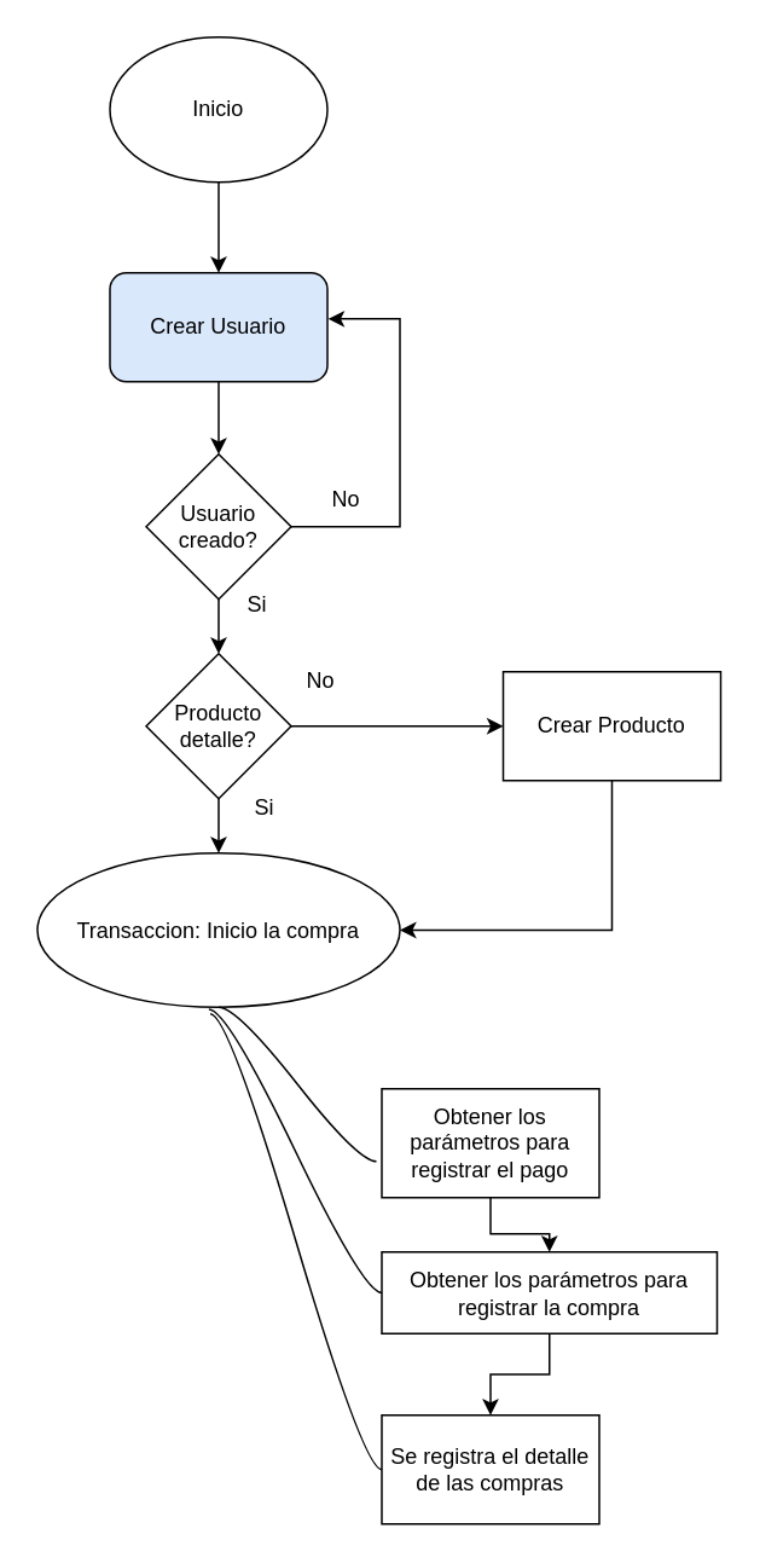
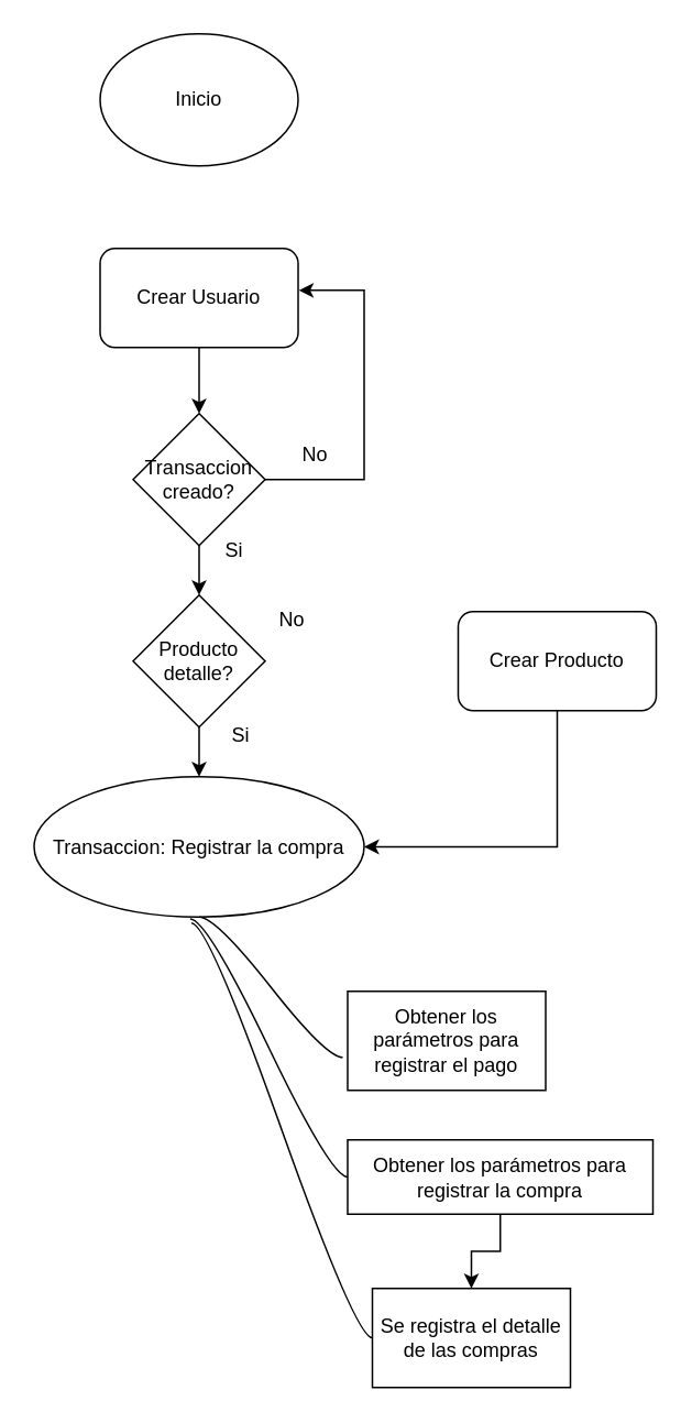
  <mxCell id="0" />
  <mxCell id="1" parent="0" />
- <mxCell id="2" value="" style="edgeStyle=orthogonalEdgeStyle;rounded=0;orthogonalLoop=1;jettySize=auto;html=1;" edge="1" parent="1" source="3" target="5"><mxGeometry relative="1" as="geometry" /></mxCell>
  <mxCell id="3" value="Inicio" style="ellipse;whiteSpace=wrap;html=1;" vertex="1" parent="1"><mxGeometry x="60" y="20" width="120" height="80" as="geometry" /></mxCell>
  <mxCell id="4" value="" style="edgeStyle=orthogonalEdgeStyle;rounded=0;orthogonalLoop=1;jettySize=auto;html=1;" edge="1" parent="1" source="5" target="7"><mxGeometry relative="1" as="geometry" /></mxCell>
- <mxCell id="5" value="Crear Usuario" style="rounded=1;whiteSpace=wrap;html=1;fillColor=#dae8fc;" vertex="1" parent="1"><mxGeometry x="60" y="150" width="120" height="60" as="geometry" /></mxCell>
+ <mxCell id="5" value="Crear Usuario" style="rounded=1;whiteSpace=wrap;html=1;" vertex="1" parent="1"><mxGeometry x="60" y="150" width="120" height="60" as="geometry" /></mxCell>
  <mxCell id="6" value="" style="edgeStyle=orthogonalEdgeStyle;rounded=0;orthogonalLoop=1;jettySize=auto;html=1;" edge="1" parent="1" source="7" target="12"><mxGeometry relative="1" as="geometry" /></mxCell>
- <mxCell id="7" value="Usuario creado?" style="rhombus;whiteSpace=wrap;html=1;" vertex="1" parent="1"><mxGeometry x="80" y="250" width="80" height="80" as="geometry" /></mxCell>
+ <mxCell id="7" value="Transaccion creado?" style="rhombus;whiteSpace=wrap;html=1;" vertex="1" parent="1"><mxGeometry x="80" y="250" width="80" height="80" as="geometry" /></mxCell>
  <mxCell id="8" value="" style="edgeStyle=orthogonalEdgeStyle;rounded=0;orthogonalLoop=1;jettySize=auto;html=1;exitX=1;exitY=0.5;exitDx=0;exitDy=0;entryX=1.003;entryY=0.423;entryDx=0;entryDy=0;entryPerimeter=0;" edge="1" parent="1" source="7" target="5"><mxGeometry relative="1" as="geometry"><mxPoint x="190" y="280" as="sourcePoint" /><mxPoint x="190" y="320" as="targetPoint" /><Array as="points"><mxPoint x="220" y="290" /><mxPoint x="220" y="175" /></Array></mxGeometry></mxCell>
  <mxCell id="9" value="No" style="text;html=1;align=center;verticalAlign=middle;resizable=0;points=[];autosize=1;strokeColor=none;fillColor=none;" vertex="1" parent="1"><mxGeometry x="170" y="260" width="40" height="30" as="geometry" /></mxCell>
- <mxCell id="10" value="" style="edgeStyle=orthogonalEdgeStyle;rounded=0;orthogonalLoop=1;jettySize=auto;html=1;" edge="1" parent="1" source="12" target="13"><mxGeometry relative="1" as="geometry" /></mxCell>
  <mxCell id="11" value="" style="edgeStyle=orthogonalEdgeStyle;rounded=0;orthogonalLoop=1;jettySize=auto;html=1;entryX=0.5;entryY=0;entryDx=0;entryDy=0;" edge="1" parent="1" source="12" target="25"><mxGeometry relative="1" as="geometry"><mxPoint x="120" y="460" as="targetPoint" /></mxGeometry></mxCell>
  <mxCell id="12" value="Producto detalle?" style="rhombus;whiteSpace=wrap;html=1;" vertex="1" parent="1"><mxGeometry x="80" y="360" width="80" height="80" as="geometry" /></mxCell>
- <mxCell id="13" value="Crear Producto" style="whiteSpace=wrap;html=1;" vertex="1" parent="1"><mxGeometry x="277" y="370" width="120" height="60" as="geometry" /></mxCell>
+ <mxCell id="13" value="Crear Producto" style="whiteSpace=wrap;html=1;rounded=1;" vertex="1" parent="1"><mxGeometry x="277" y="370" width="120" height="60" as="geometry" /></mxCell>
  <mxCell id="14" value="No" style="text;html=1;align=center;verticalAlign=middle;resizable=0;points=[];autosize=1;strokeColor=none;fillColor=none;" vertex="1" parent="1"><mxGeometry x="156" y="360" width="40" height="30" as="geometry" /></mxCell>
  <mxCell id="15" value="Si" style="text;html=1;align=center;verticalAlign=middle;resizable=0;points=[];autosize=1;strokeColor=none;fillColor=none;" vertex="1" parent="1"><mxGeometry x="130" y="430" width="30" height="30" as="geometry" /></mxCell>
  <mxCell id="16" value="Si" style="text;html=1;align=center;verticalAlign=middle;resizable=0;points=[];autosize=1;strokeColor=none;fillColor=none;" vertex="1" parent="1"><mxGeometry x="126" y="318" width="30" height="30" as="geometry" /></mxCell>
  <mxCell id="17" style="edgeStyle=orthogonalEdgeStyle;rounded=0;orthogonalLoop=1;jettySize=auto;html=1;entryX=1;entryY=0.5;entryDx=0;entryDy=0;" edge="1" parent="1" source="13" target="25"><mxGeometry relative="1" as="geometry"><mxPoint x="180" y="490" as="targetPoint" /><Array as="points"><mxPoint x="337" y="513" /><mxPoint x="220" y="513" /></Array></mxGeometry></mxCell>
- <mxCell id="18" value="" style="edgeStyle=orthogonalEdgeStyle;rounded=0;orthogonalLoop=1;jettySize=auto;html=1;" edge="1" parent="1" source="19" target="21"><mxGeometry relative="1" as="geometry" /></mxCell>
  <mxCell id="19" value="Obtener los parámetros para registrar el pago" style="whiteSpace=wrap;html=1;" vertex="1" parent="1"><mxGeometry x="210" y="600" width="120" height="60" as="geometry" /></mxCell>
  <mxCell id="20" value="" style="edgeStyle=orthogonalEdgeStyle;rounded=0;orthogonalLoop=1;jettySize=auto;html=1;" edge="1" parent="1" source="21" target="22"><mxGeometry relative="1" as="geometry" /></mxCell>
  <mxCell id="21" value="Obtener los parámetros para registrar la compra" style="whiteSpace=wrap;html=1;" vertex="1" parent="1"><mxGeometry x="210" y="690" width="185" height="45" as="geometry" /></mxCell>
- <mxCell id="22" value="Se registra el detalle de las compras" style="whiteSpace=wrap;html=1;" vertex="1" parent="1"><mxGeometry x="210" y="780" width="120" height="60" as="geometry" /></mxCell>
+ <mxCell id="22" value="Se registra el detalle de las compras" style="whiteSpace=wrap;html=1;" vertex="1" parent="1"><mxGeometry x="225" y="780" width="120" height="60" as="geometry" /></mxCell>
  <mxCell id="23" style="edgeStyle=entityRelationEdgeStyle;rounded=0;orthogonalLoop=1;jettySize=auto;html=1;startArrow=none;endArrow=none;segment=10;curved=1;sourcePerimeterSpacing=0;targetPerimeterSpacing=0;entryX=0;entryY=0.5;entryDx=0;entryDy=0;exitX=0.473;exitY=1.014;exitDx=0;exitDy=0;exitPerimeter=0;" edge="1" parent="1" source="25" target="21"><mxGeometry relative="1" as="geometry" /></mxCell>
  <mxCell id="24" style="edgeStyle=entityRelationEdgeStyle;rounded=0;orthogonalLoop=1;jettySize=auto;html=1;startArrow=none;endArrow=none;segment=10;curved=1;sourcePerimeterSpacing=0;targetPerimeterSpacing=0;entryX=0;entryY=0.5;entryDx=0;entryDy=0;exitX=0.477;exitY=1.043;exitDx=0;exitDy=0;exitPerimeter=0;" edge="1" parent="1" source="25" target="22"><mxGeometry relative="1" as="geometry" /></mxCell>
- <mxCell id="25" value="Transaccion: Inicio la compra" style="ellipse;whiteSpace=wrap;html=1;align=center;newEdgeStyle={&quot;edgeStyle&quot;:&quot;entityRelationEdgeStyle&quot;,&quot;startArrow&quot;:&quot;none&quot;,&quot;endArrow&quot;:&quot;none&quot;,&quot;segment&quot;:10,&quot;curved&quot;:1,&quot;sourcePerimeterSpacing&quot;:0,&quot;targetPerimeterSpacing&quot;:0};treeFolding=1;treeMoving=1;" vertex="1" parent="1"><mxGeometry x="20" y="470" width="200" height="85" as="geometry" /></mxCell>
+ <mxCell id="25" value="Transaccion: Registrar la compra" style="ellipse;whiteSpace=wrap;html=1;align=center;newEdgeStyle={&quot;edgeStyle&quot;:&quot;entityRelationEdgeStyle&quot;,&quot;startArrow&quot;:&quot;none&quot;,&quot;endArrow&quot;:&quot;none&quot;,&quot;segment&quot;:10,&quot;curved&quot;:1,&quot;sourcePerimeterSpacing&quot;:0,&quot;targetPerimeterSpacing&quot;:0};treeFolding=1;treeMoving=1;" vertex="1" parent="1"><mxGeometry x="20" y="470" width="200" height="85" as="geometry" /></mxCell>
  <mxCell id="26" style="edgeStyle=entityRelationEdgeStyle;rounded=0;orthogonalLoop=1;jettySize=auto;html=1;startArrow=none;endArrow=none;segment=10;curved=1;sourcePerimeterSpacing=0;targetPerimeterSpacing=0;entryX=-0.025;entryY=0.667;entryDx=0;entryDy=0;entryPerimeter=0;exitX=0.5;exitY=1;exitDx=0;exitDy=0;" edge="1" parent="1" source="25" target="19"><mxGeometry relative="1" as="geometry" /></mxCell>
